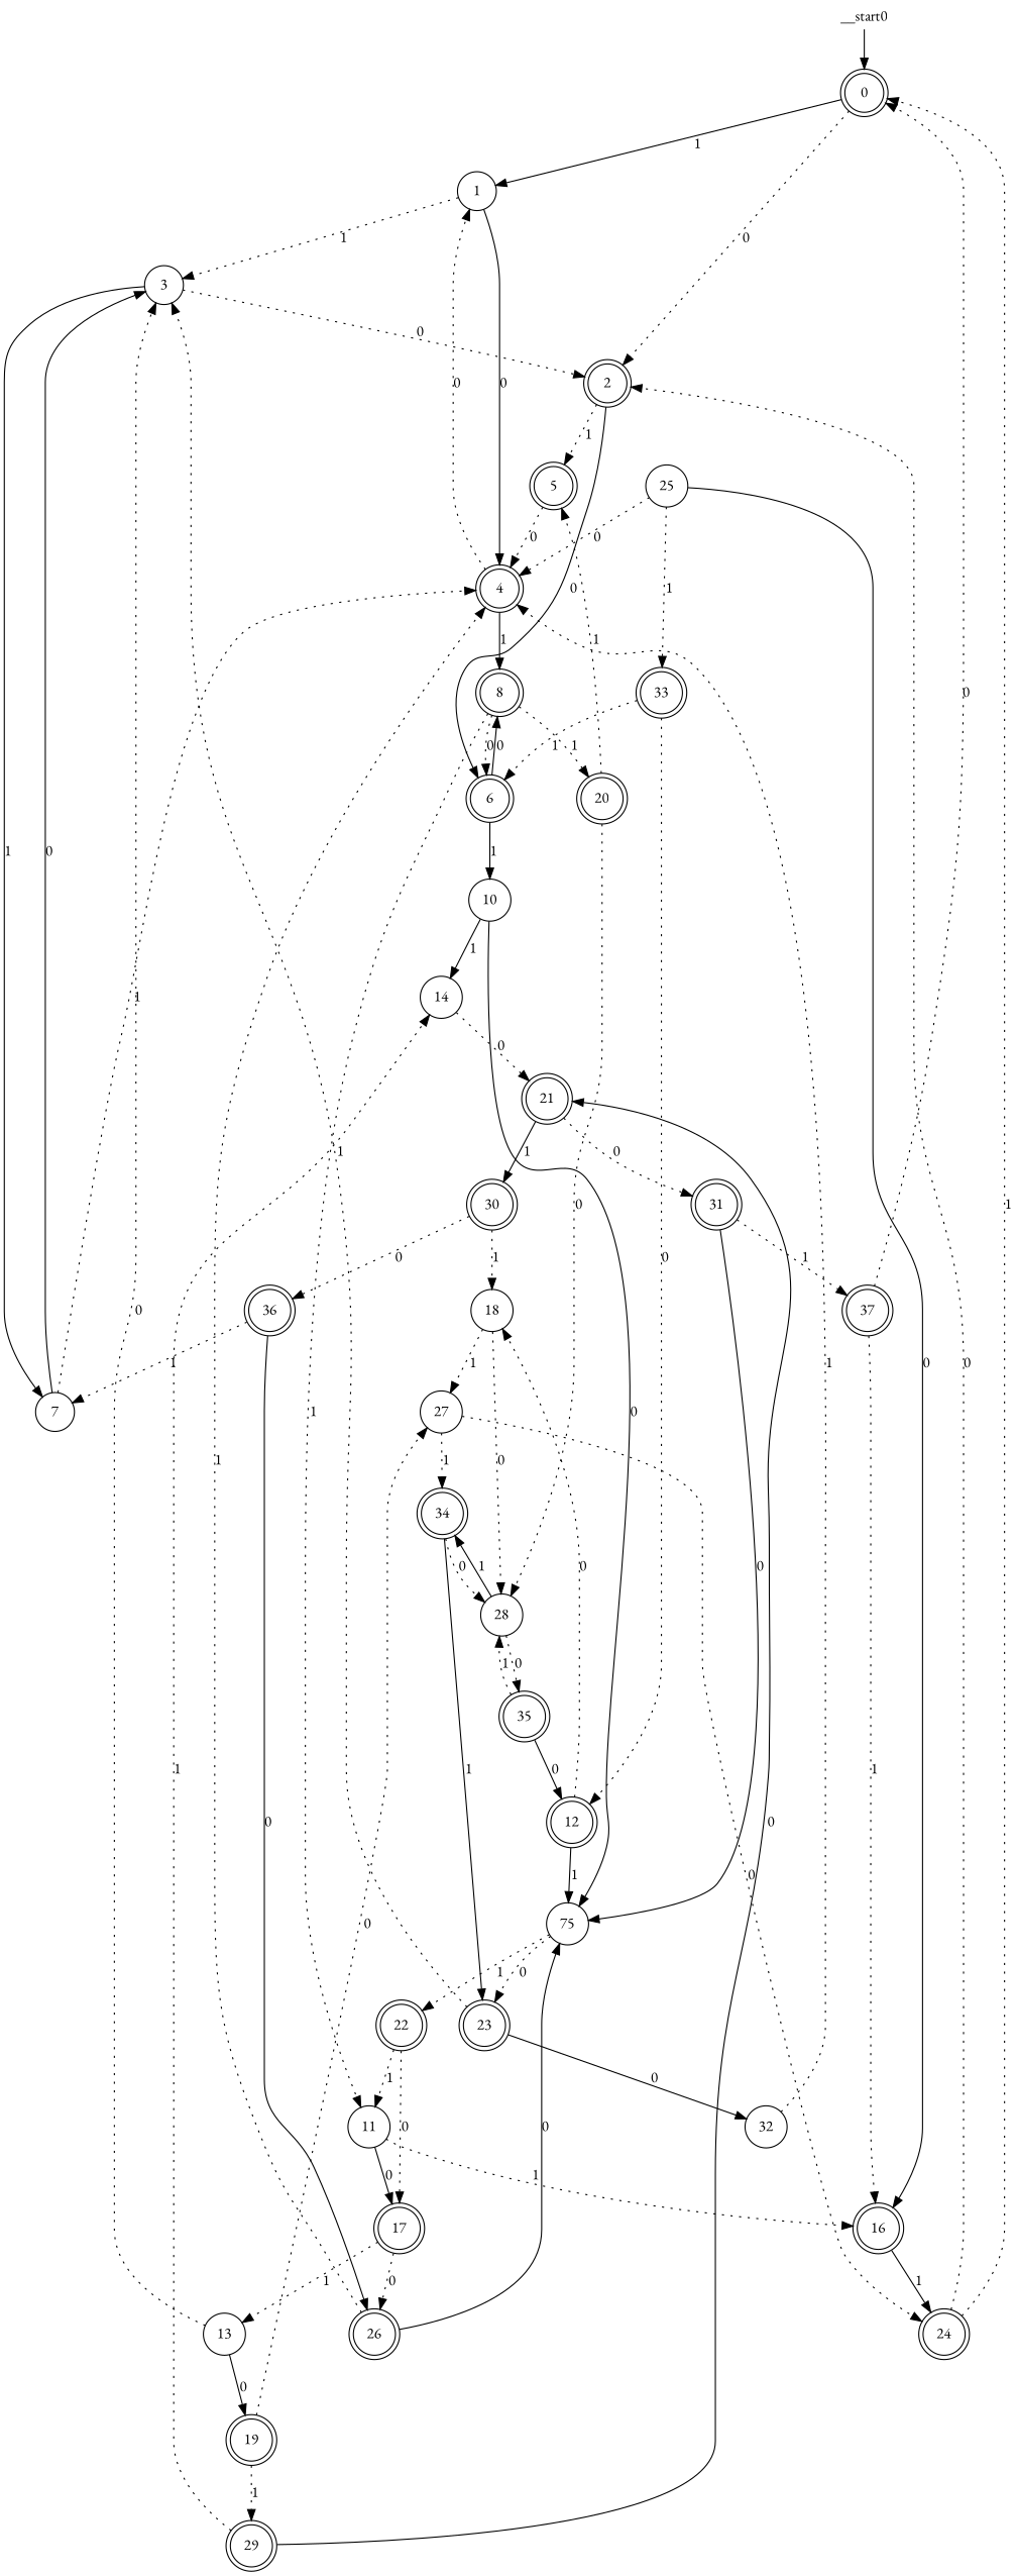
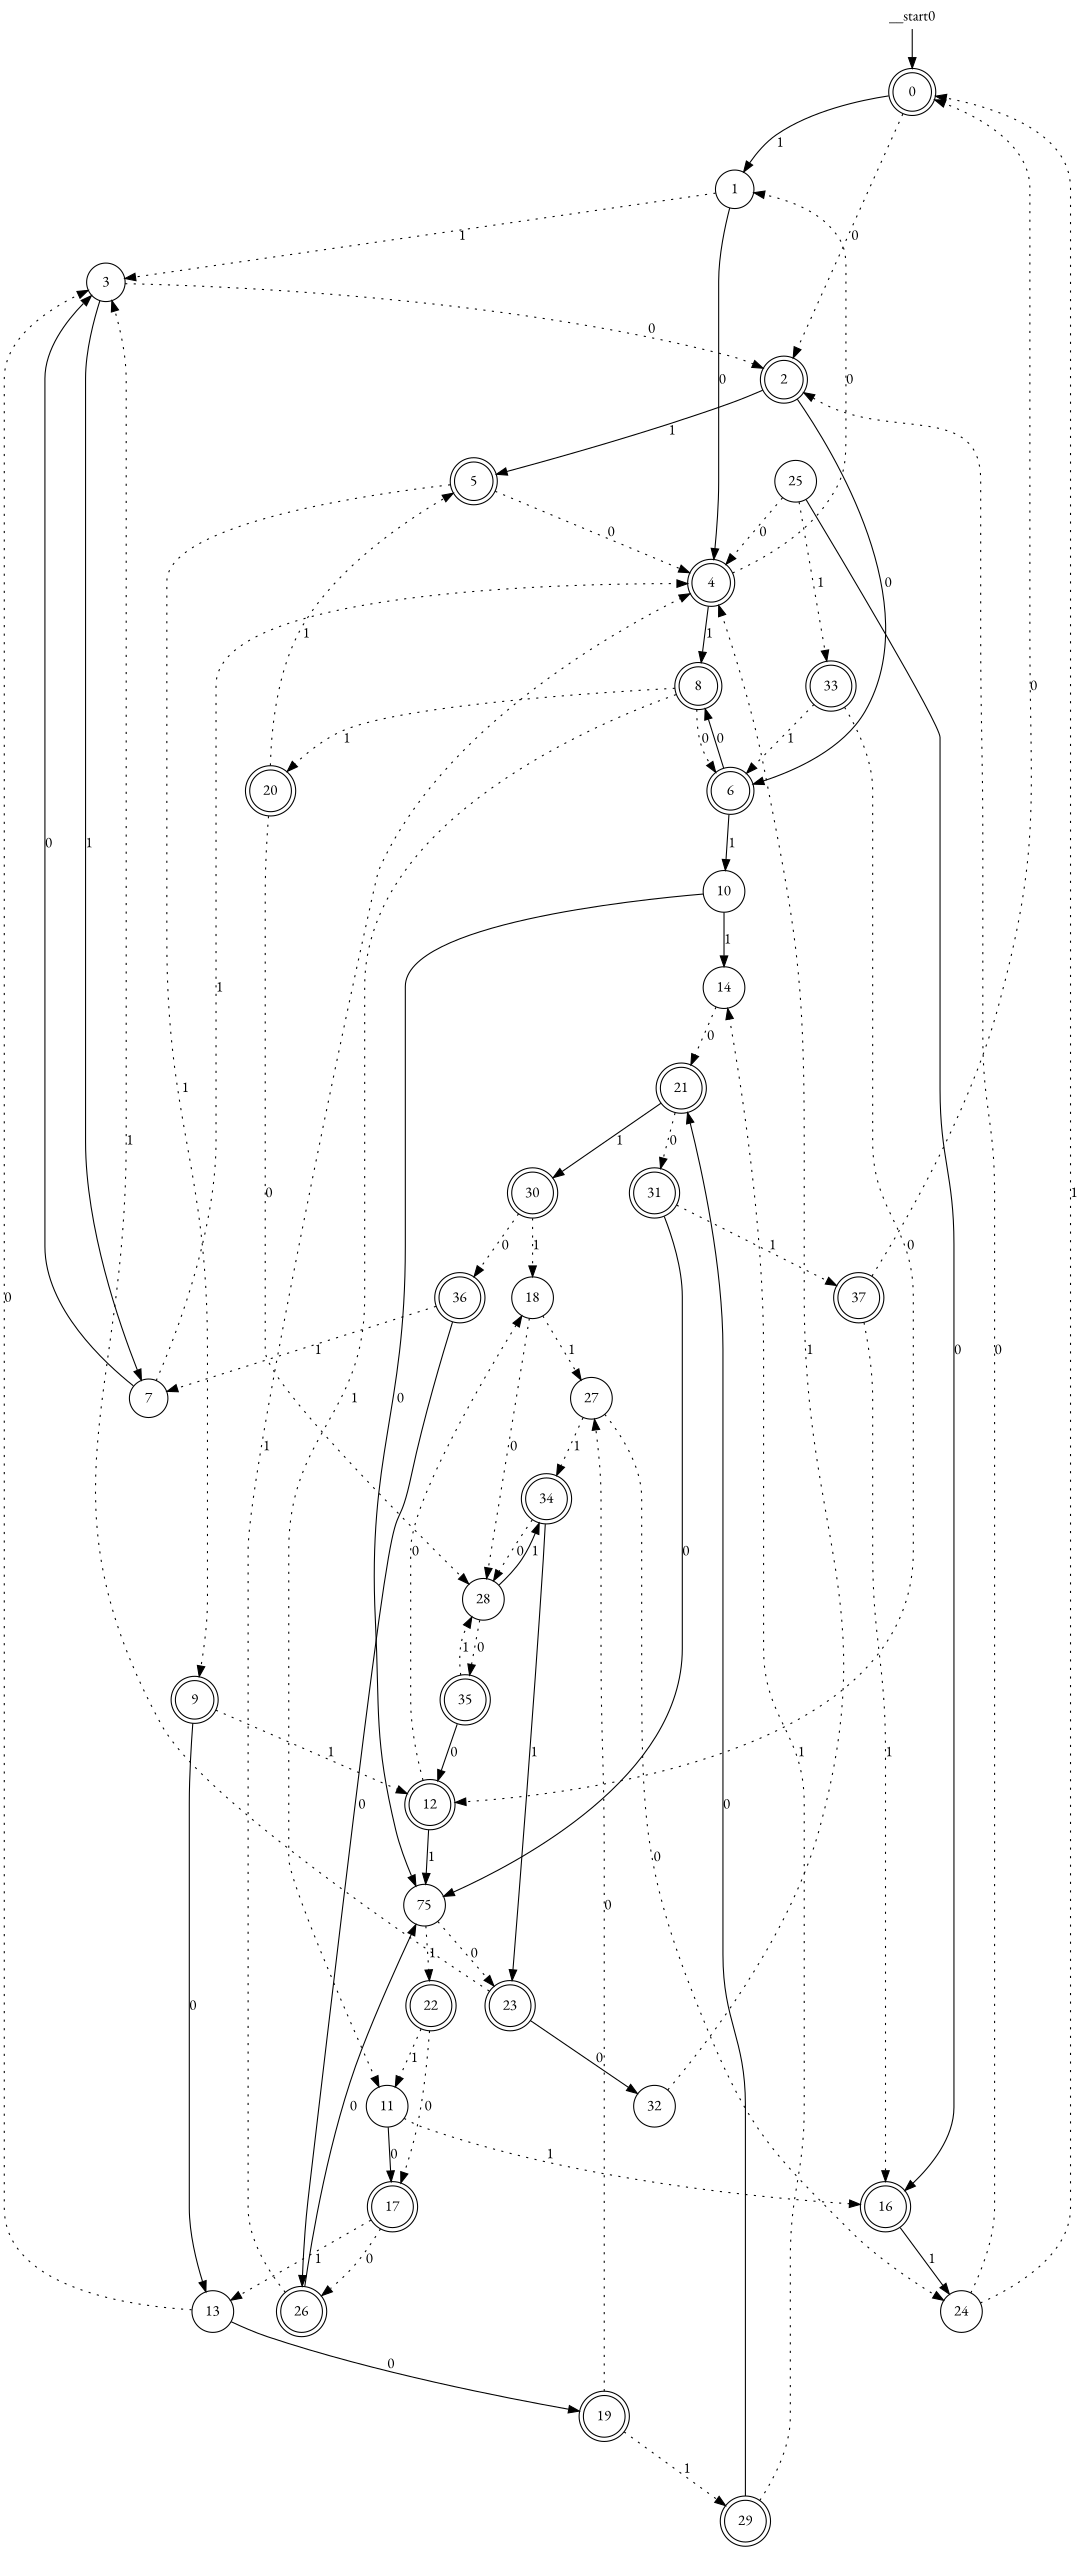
  digraph {
    fontname="EB Garamond"
    node [fontname="EB Garamond" shape=doublecircle]
    edge [fontname="EB Garamond" style=dotted]
    n1 [label=0]
    n2 [label=1 shape=circle]
    n3 [label=2]
    n4 [label=3 shape=circle]
    n5 [label=4]
    n6 [label=5]
    n7 [label=6]
    n8 [label=7 shape=circle]
    n9 [label=8]
+   n10 [label=9]
    n11 [label=10 shape=circle]
    n12 [label=11 shape=circle]
    n13 [label=20]
    n14 [label=12]
    n15 [label=13 shape=circle]
    n16 [label=14 shape=circle]
    n17 [label=75 shape=circle]
    n18 [label=16]
    n19 [label=17]
    n20 [label=18 shape=circle]
    n21 [label=19]
    n22 [label=21]
    n23 [label=22]
    n24 [label=23]
-   n25 [label=24]
+   n25 [label=24 shape=circle]
    n26 [label=26]
    n27 [label=27 shape=circle]
    n28 [label=28 shape=circle]
    n29 [label=29]
    n30 [label=30]
    n31 [label=31]
    n32 [label=32 shape=circle]
    n33 [label=25 shape=circle]
    n34 [label=33]
    n35 [label=34]
    n36 [label=35]
    n37 [label=36]
    n38 [label=37]
    __start0 [height=0 shape=none width=0]
    n1 -> n2 [label=1 style=solid]
    n1 -> n3 [label=0]
    n2 -> n4 [label=1]
    n2 -> n5 [label=0 style=solid]
-   n3 -> n6 [label=1]
+   n3 -> n6 [label=1 style=solid]
    n3 -> n7 [label=0 style=solid]
    n4 -> n3 [label=0]
    n4 -> n8 [label=1 style=solid]
    n5 -> n2 [label=0]
    n5 -> n9 [label=1 style=solid]
    n6 -> n5 [label=0]
+   n6 -> n10 [label=1]
    n7 -> n9 [label=0 style=solid]
    n7 -> n11 [label=1 style=solid]
    n8 -> n4 [label=0 style=solid]
    n8 -> n5 [label=1]
    n9 -> n7 [label=0]
    n9 -> n12 [label=1]
    n9 -> n13 [label=1]
+   n10 -> n14 [label=1]
+   n10 -> n15 [label=0 style=solid]
    n11 -> n16 [label=1 style=solid]
    n11 -> n17 [label=0 style=solid]
    n12 -> n18 [label=1]
    n12 -> n19 [label=0 style=solid]
    n13 -> n6 [label=1]
    n13 -> n28 [label=0]
    n14 -> n17 [label=1 style=solid]
    n14 -> n20 [label=0]
    n15 -> n4 [label=0]
    n15 -> n21 [label=0 style=solid]
    n16 -> n22 [label=0]
    n17 -> n23 [label=1]
    n17 -> n24 [label=0]
    n18 -> n25 [label=1 style=solid]
    n19 -> n15 [label=1]
    n19 -> n26 [label=0]
    n20 -> n27 [label=1]
    n20 -> n28 [label=0]
    n21 -> n27 [label=0]
    n21 -> n29 [label=1]
    n22 -> n30 [label=1 style=solid]
    n22 -> n31 [label=0]
    n23 -> n12 [label=1]
    n23 -> n19 [label=0]
    n24 -> n4 [label=1]
    n24 -> n32 [label=0 style=solid]
    n25 -> n1 [label=1]
    n25 -> n3 [label=0]
    n26 -> n5 [label=1]
    n26 -> n17 [label=0 style=solid]
    n27 -> n25 [label=0]
    n27 -> n35 [label=1]
    n28 -> n35 [label=1 style=solid]
    n28 -> n36 [label=0]
    n29 -> n16 [label=1]
    n29 -> n22 [label=0 style=solid]
    n30 -> n20 [label=1]
    n30 -> n37 [label=0]
    n31 -> n17 [label=0 style=solid]
    n31 -> n38 [label=1]
    n32 -> n5 [label=1]
    n33 -> n5 [label=0]
    n33 -> n18 [label=0 style=solid]
    n33 -> n34 [label=1]
    n34 -> n7 [label=1]
    n34 -> n14 [label=0]
    n35 -> n24 [label=1 style=solid]
    n35 -> n28 [label=0]
    n36 -> n14 [label=0 style=solid]
    n36 -> n28 [label=1]
    n37 -> n8 [label=1]
    n37 -> n26 [label=0 style=solid]
    n38 -> n1 [label=0]
    n38 -> n18 [label=1]
    __start0 -> n1 [style=solid]
  }
